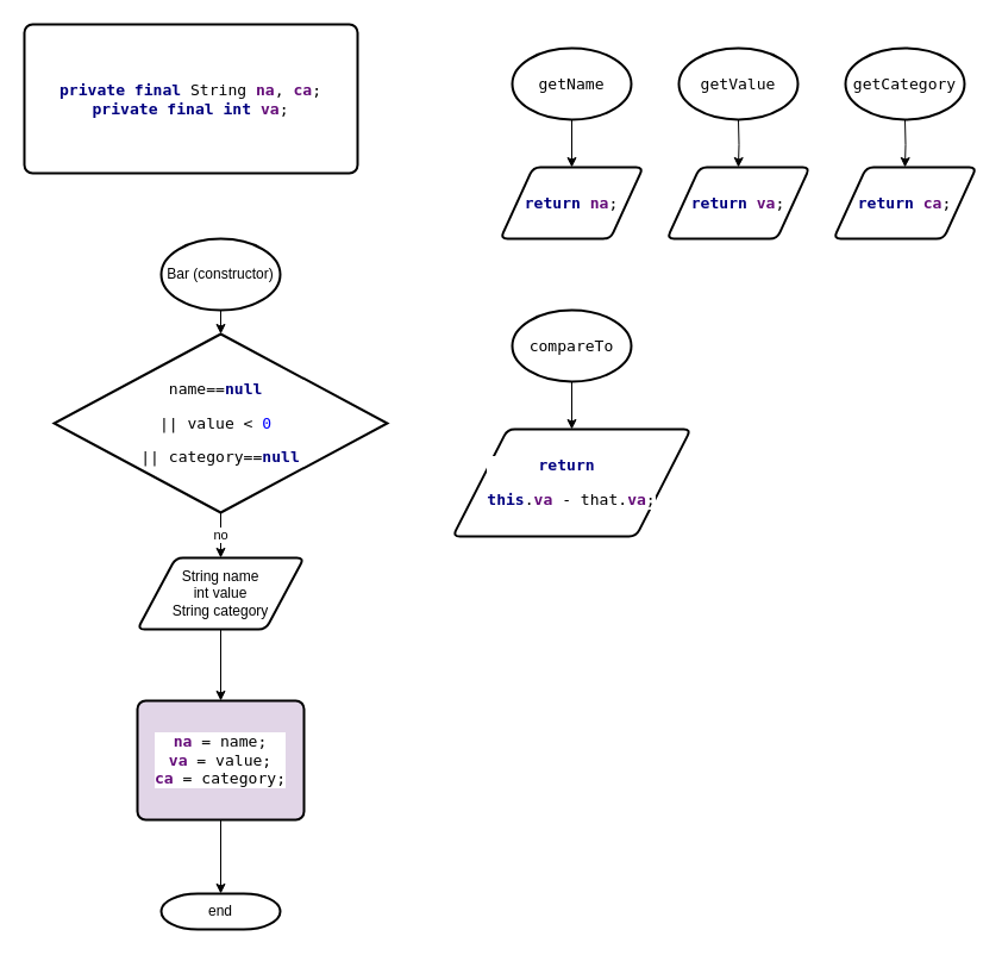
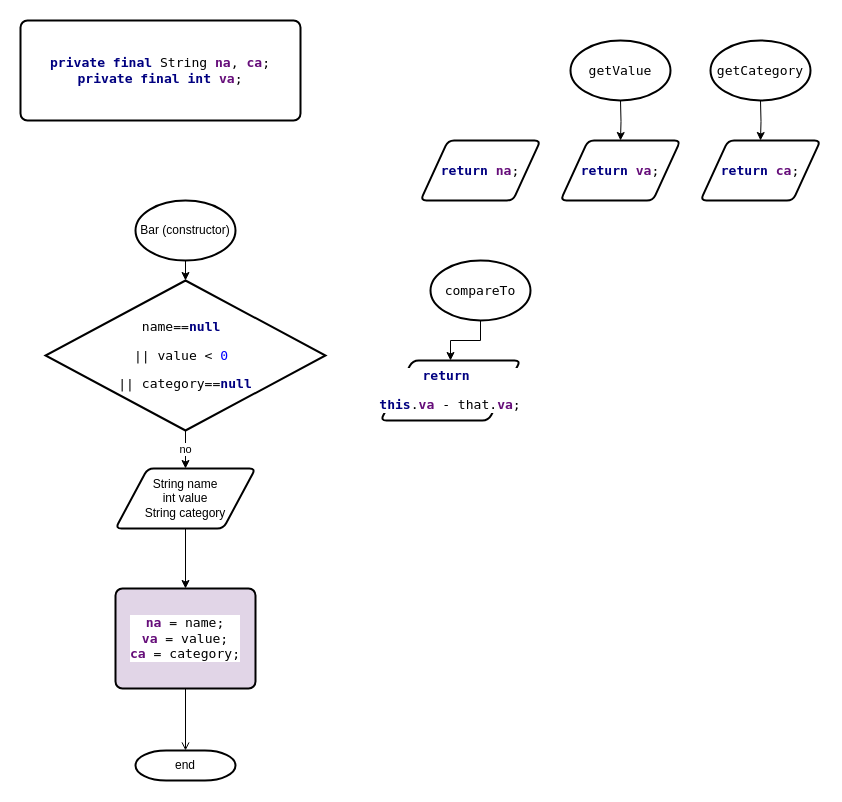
  <mxCell id="0" />
  <mxCell id="1" parent="0" />
  <mxCell id="2" style="edgeStyle=orthogonalEdgeStyle;rounded=0;orthogonalLoop=1;jettySize=auto;html=1;exitX=0.5;exitY=1;exitDx=0;exitDy=0;exitPerimeter=0;entryX=0.5;entryY=0;entryDx=0;entryDy=0;entryPerimeter=0;" edge="1" parent="1" source="3" target="9"><mxGeometry relative="1" as="geometry" /></mxCell>
  <mxCell id="3" value="Bar (constructor)" style="strokeWidth=2;html=1;shape=mxgraph.flowchart.start_1;whiteSpace=wrap;" parent="1" vertex="1"><mxGeometry x="135" y="200" width="100" height="60" as="geometry" /></mxCell>
  <mxCell id="4" value="String name&lt;br&gt;int value&lt;br&gt;String category" style="shape=parallelogram;html=1;strokeWidth=2;perimeter=parallelogramPerimeter;whiteSpace=wrap;rounded=1;arcSize=12;size=0.23;" parent="1" vertex="1"><mxGeometry x="115" y="468" width="140" height="60" as="geometry" /></mxCell>
- <mxCell id="5" style="edgeStyle=orthogonalEdgeStyle;rounded=0;orthogonalLoop=1;jettySize=auto;html=1;exitX=0.5;exitY=1;exitDx=0;exitDy=0;entryX=0.5;entryY=0;entryDx=0;entryDy=0;entryPerimeter=0;" edge="1" parent="1" source="6" target="10"><mxGeometry relative="1" as="geometry" /></mxCell>
+ <mxCell id="5" style="edgeStyle=orthogonalEdgeStyle;rounded=0;orthogonalLoop=1;jettySize=auto;html=1;exitX=0.5;exitY=1;exitDx=0;exitDy=0;entryX=0.5;entryY=0;entryDx=0;entryDy=0;entryPerimeter=0;endArrow=open;" edge="1" parent="1" source="6" target="10"><mxGeometry relative="1" as="geometry" /></mxCell>
  <mxCell id="6" value="&lt;pre style=&quot;background-color: #ffffff ; color: #000000 ; font-family: &amp;quot;jetbrains mono&amp;quot; , monospace ; font-size: 9.8pt&quot;&gt;&lt;span style=&quot;color: #660e7a ; font-weight: bold&quot;&gt;na &lt;/span&gt;= name;&lt;br&gt;&lt;span style=&quot;color: #660e7a ; font-weight: bold&quot;&gt;va &lt;/span&gt;= value;&lt;br&gt;&lt;span style=&quot;color: #660e7a ; font-weight: bold&quot;&gt;ca &lt;/span&gt;= category;&lt;br&gt;&lt;/pre&gt;" style="rounded=1;whiteSpace=wrap;html=1;absoluteArcSize=1;arcSize=14;strokeWidth=2;fillColor=#e1d5e7;" vertex="1" parent="1"><mxGeometry x="115" y="588" width="140" height="100" as="geometry" /></mxCell>
  <mxCell id="7" value="" style="endArrow=classic;html=1;entryX=0.5;entryY=0;entryDx=0;entryDy=0;" edge="1" parent="1" target="6"><mxGeometry width="50" height="50" relative="1" as="geometry"><mxPoint x="185" y="528" as="sourcePoint" /><mxPoint x="185" y="598.711" as="targetPoint" /></mxGeometry></mxCell>
  <mxCell id="8" value="no" style="edgeStyle=orthogonalEdgeStyle;rounded=0;orthogonalLoop=1;jettySize=auto;html=1;exitX=0.5;exitY=1;exitDx=0;exitDy=0;exitPerimeter=0;entryX=0.5;entryY=0;entryDx=0;entryDy=0;" edge="1" parent="1" source="9" target="4"><mxGeometry relative="1" as="geometry" /></mxCell>
  <mxCell id="9" value="&lt;pre style=&quot;background-color: #ffffff ; color: #000000 ; font-family: &amp;#34;jetbrains mono&amp;#34; , monospace ; font-size: 9.8pt&quot;&gt;name==&lt;span style=&quot;color: #000080 ; font-weight: bold&quot;&gt;null &lt;/span&gt;&lt;/pre&gt;&lt;pre style=&quot;background-color: #ffffff ; color: #000000 ; font-family: &amp;#34;jetbrains mono&amp;#34; , monospace ; font-size: 9.8pt&quot;&gt;|| value &amp;lt; &lt;span style=&quot;color: #0000ff&quot;&gt;0 &lt;/span&gt;&lt;/pre&gt;&lt;pre style=&quot;background-color: #ffffff ; color: #000000 ; font-family: &amp;#34;jetbrains mono&amp;#34; , monospace ; font-size: 9.8pt&quot;&gt;|| category==&lt;span style=&quot;color: #000080 ; font-weight: bold&quot;&gt;null&lt;/span&gt;&lt;/pre&gt;" style="strokeWidth=2;html=1;shape=mxgraph.flowchart.decision;whiteSpace=wrap;" vertex="1" parent="1"><mxGeometry x="45" y="280" width="280" height="150" as="geometry" /></mxCell>
  <mxCell id="10" value="end" style="strokeWidth=2;html=1;shape=mxgraph.flowchart.terminator;whiteSpace=wrap;" vertex="1" parent="1"><mxGeometry x="135" y="750" width="100" height="30" as="geometry" /></mxCell>
- <mxCell id="11" value="&lt;pre style=&quot;background-color: #ffffff ; color: #000000 ; font-family: &amp;quot;jetbrains mono&amp;quot; , monospace ; font-size: 9.8pt&quot;&gt;&lt;span style=&quot;color: #000080 ; font-weight: bold&quot;&gt;private final &lt;/span&gt;String &lt;span style=&quot;color: #660e7a ; font-weight: bold&quot;&gt;na&lt;/span&gt;, &lt;span style=&quot;color: #660e7a ; font-weight: bold&quot;&gt;ca&lt;/span&gt;;&lt;br&gt;&lt;span style=&quot;color: #000080 ; font-weight: bold&quot;&gt;private final int &lt;/span&gt;&lt;span style=&quot;color: #660e7a ; font-weight: bold&quot;&gt;va&lt;/span&gt;;&lt;br&gt;&lt;/pre&gt;" style="rounded=1;whiteSpace=wrap;html=1;absoluteArcSize=1;arcSize=14;strokeWidth=2;" vertex="1" parent="1"><mxGeometry x="20" y="20" width="280" height="125" as="geometry" /></mxCell>
- <mxCell id="12" style="edgeStyle=orthogonalEdgeStyle;rounded=0;orthogonalLoop=1;jettySize=auto;html=1;exitX=0.5;exitY=1;exitDx=0;exitDy=0;exitPerimeter=0;entryX=0.5;entryY=0;entryDx=0;entryDy=0;" edge="1" parent="1" source="13" target="16"><mxGeometry relative="1" as="geometry" /></mxCell>
- <mxCell id="13" value="&lt;pre style=&quot;background-color: #ffffff ; color: #000000 ; font-family: &amp;quot;jetbrains mono&amp;quot; , monospace ; font-size: 9.8pt&quot;&gt;getName&lt;/pre&gt;" style="strokeWidth=2;html=1;shape=mxgraph.flowchart.start_1;whiteSpace=wrap;" vertex="1" parent="1"><mxGeometry x="430" y="40" width="100" height="60" as="geometry" /></mxCell>
+ <mxCell id="11" value="&lt;pre style=&quot;background-color: #ffffff ; color: #000000 ; font-family: &amp;quot;jetbrains mono&amp;quot; , monospace ; font-size: 9.8pt&quot;&gt;&lt;span style=&quot;color: #000080 ; font-weight: bold&quot;&gt;private final &lt;/span&gt;String &lt;span style=&quot;color: #660e7a ; font-weight: bold&quot;&gt;na&lt;/span&gt;, &lt;span style=&quot;color: #660e7a ; font-weight: bold&quot;&gt;ca&lt;/span&gt;;&lt;br&gt;&lt;span style=&quot;color: #000080 ; font-weight: bold&quot;&gt;private final int &lt;/span&gt;&lt;span style=&quot;color: #660e7a ; font-weight: bold&quot;&gt;va&lt;/span&gt;;&lt;br&gt;&lt;/pre&gt;" style="rounded=1;whiteSpace=wrap;html=1;absoluteArcSize=1;arcSize=14;strokeWidth=2;" vertex="1" parent="1"><mxGeometry x="20" y="20" width="280" height="100" as="geometry" /></mxCell>
  <mxCell id="14" value="&lt;pre style=&quot;background-color: #ffffff ; color: #000000 ; font-family: &amp;quot;jetbrains mono&amp;quot; , monospace ; font-size: 9.8pt&quot;&gt;getValue&lt;/pre&gt;" style="strokeWidth=2;html=1;shape=mxgraph.flowchart.start_1;whiteSpace=wrap;" vertex="1" parent="1"><mxGeometry x="570" y="40" width="100" height="60" as="geometry" /></mxCell>
  <mxCell id="15" value="&lt;pre style=&quot;background-color: #ffffff ; color: #000000 ; font-family: &amp;quot;jetbrains mono&amp;quot; , monospace ; font-size: 9.8pt&quot;&gt;getCategory&lt;/pre&gt;" style="strokeWidth=2;html=1;shape=mxgraph.flowchart.start_1;whiteSpace=wrap;" vertex="1" parent="1"><mxGeometry x="710" y="40" width="100" height="60" as="geometry" /></mxCell>
  <mxCell id="16" value="&lt;pre style=&quot;background-color: rgb(255 , 255 , 255) ; font-family: &amp;#34;jetbrains mono&amp;#34; , monospace ; font-size: 9.8pt&quot;&gt;&lt;span style=&quot;color: #000080 ; font-weight: bold&quot;&gt;return &lt;/span&gt;&lt;span style=&quot;color: #660e7a ; font-weight: bold&quot;&gt;na&lt;/span&gt;;&lt;br&gt;&lt;/pre&gt;" style="shape=parallelogram;html=1;strokeWidth=2;perimeter=parallelogramPerimeter;whiteSpace=wrap;rounded=1;arcSize=12;size=0.23;" vertex="1" parent="1"><mxGeometry x="420" y="140" width="120" height="60" as="geometry" /></mxCell>
  <mxCell id="17" style="edgeStyle=orthogonalEdgeStyle;rounded=0;orthogonalLoop=1;jettySize=auto;html=1;exitX=0.5;exitY=1;exitDx=0;exitDy=0;exitPerimeter=0;entryX=0.5;entryY=0;entryDx=0;entryDy=0;" edge="1" parent="1" target="18"><mxGeometry relative="1" as="geometry"><mxPoint x="620" y="100" as="sourcePoint" /></mxGeometry></mxCell>
  <mxCell id="18" value="&lt;pre style=&quot;background-color: rgb(255 , 255 , 255) ; font-family: &amp;#34;jetbrains mono&amp;#34; , monospace ; font-size: 9.8pt&quot;&gt;&lt;span style=&quot;color: #000080 ; font-weight: bold&quot;&gt;return &lt;/span&gt;&lt;span style=&quot;color: #660e7a ; font-weight: bold&quot;&gt;va&lt;/span&gt;;&lt;br&gt;&lt;/pre&gt;" style="shape=parallelogram;html=1;strokeWidth=2;perimeter=parallelogramPerimeter;whiteSpace=wrap;rounded=1;arcSize=12;size=0.23;" vertex="1" parent="1"><mxGeometry x="560" y="140" width="120" height="60" as="geometry" /></mxCell>
  <mxCell id="19" style="edgeStyle=orthogonalEdgeStyle;rounded=0;orthogonalLoop=1;jettySize=auto;html=1;exitX=0.5;exitY=1;exitDx=0;exitDy=0;exitPerimeter=0;entryX=0.5;entryY=0;entryDx=0;entryDy=0;" edge="1" parent="1" target="20"><mxGeometry relative="1" as="geometry"><mxPoint x="760" y="100" as="sourcePoint" /></mxGeometry></mxCell>
  <mxCell id="20" value="&lt;pre style=&quot;background-color: rgb(255 , 255 , 255) ; font-family: &amp;#34;jetbrains mono&amp;#34; , monospace ; font-size: 9.8pt&quot;&gt;&lt;span style=&quot;color: #000080 ; font-weight: bold&quot;&gt;return &lt;/span&gt;&lt;span style=&quot;color: #660e7a ; font-weight: bold&quot;&gt;ca&lt;/span&gt;;&lt;br&gt;&lt;/pre&gt;" style="shape=parallelogram;html=1;strokeWidth=2;perimeter=parallelogramPerimeter;whiteSpace=wrap;rounded=1;arcSize=12;size=0.23;" vertex="1" parent="1"><mxGeometry x="700" y="140" width="120" height="60" as="geometry" /></mxCell>
  <mxCell id="21" style="edgeStyle=orthogonalEdgeStyle;rounded=0;orthogonalLoop=1;jettySize=auto;html=1;exitX=0.5;exitY=1;exitDx=0;exitDy=0;exitPerimeter=0;entryX=0.5;entryY=0;entryDx=0;entryDy=0;" edge="1" parent="1" source="22" target="23"><mxGeometry relative="1" as="geometry" /></mxCell>
  <mxCell id="22" value="&lt;pre style=&quot;background-color: #ffffff ; color: #000000 ; font-family: &amp;#34;jetbrains mono&amp;#34; , monospace ; font-size: 9.8pt&quot;&gt;compareTo&lt;/pre&gt;" style="strokeWidth=2;html=1;shape=mxgraph.flowchart.start_1;whiteSpace=wrap;" vertex="1" parent="1"><mxGeometry x="430" y="260" width="100" height="60" as="geometry" /></mxCell>
- <mxCell id="23" value="&lt;pre style=&quot;background-color: rgb(255 , 255 , 255) ; font-family: &amp;#34;jetbrains mono&amp;#34; , monospace ; font-size: 9.8pt&quot;&gt;&lt;pre style=&quot;font-family: &amp;#34;jetbrains mono&amp;#34; , monospace ; font-size: 9.8pt&quot;&gt;&lt;span style=&quot;color: #000080 ; font-weight: bold&quot;&gt;return &lt;/span&gt;&lt;/pre&gt;&lt;pre style=&quot;font-family: &amp;#34;jetbrains mono&amp;#34; , monospace ; font-size: 9.8pt&quot;&gt;&lt;span style=&quot;color: #000080 ; font-weight: bold&quot;&gt;this&lt;/span&gt;.&lt;span style=&quot;color: #660e7a ; font-weight: bold&quot;&gt;va &lt;/span&gt;- that.&lt;span style=&quot;color: #660e7a ; font-weight: bold&quot;&gt;va&lt;/span&gt;;&lt;br&gt;&lt;/pre&gt;&lt;/pre&gt;" style="shape=parallelogram;html=1;strokeWidth=2;perimeter=parallelogramPerimeter;whiteSpace=wrap;rounded=1;arcSize=12;size=0.23;" vertex="1" parent="1"><mxGeometry x="380" y="360" width="200" height="90" as="geometry" /></mxCell>
+ <mxCell id="23" value="&lt;pre style=&quot;background-color: rgb(255 , 255 , 255) ; font-family: &amp;#34;jetbrains mono&amp;#34; , monospace ; font-size: 9.8pt&quot;&gt;&lt;pre style=&quot;font-family: &amp;#34;jetbrains mono&amp;#34; , monospace ; font-size: 9.8pt&quot;&gt;&lt;span style=&quot;color: #000080 ; font-weight: bold&quot;&gt;return &lt;/span&gt;&lt;/pre&gt;&lt;pre style=&quot;font-family: &amp;#34;jetbrains mono&amp;#34; , monospace ; font-size: 9.8pt&quot;&gt;&lt;span style=&quot;color: #000080 ; font-weight: bold&quot;&gt;this&lt;/span&gt;.&lt;span style=&quot;color: #660e7a ; font-weight: bold&quot;&gt;va &lt;/span&gt;- that.&lt;span style=&quot;color: #660e7a ; font-weight: bold&quot;&gt;va&lt;/span&gt;;&lt;br&gt;&lt;/pre&gt;&lt;/pre&gt;" style="shape=parallelogram;html=1;strokeWidth=2;perimeter=parallelogramPerimeter;whiteSpace=wrap;rounded=1;arcSize=12;size=0.23;" vertex="1" parent="1"><mxGeometry x="380" y="360" width="140" height="60" as="geometry" /></mxCell>
